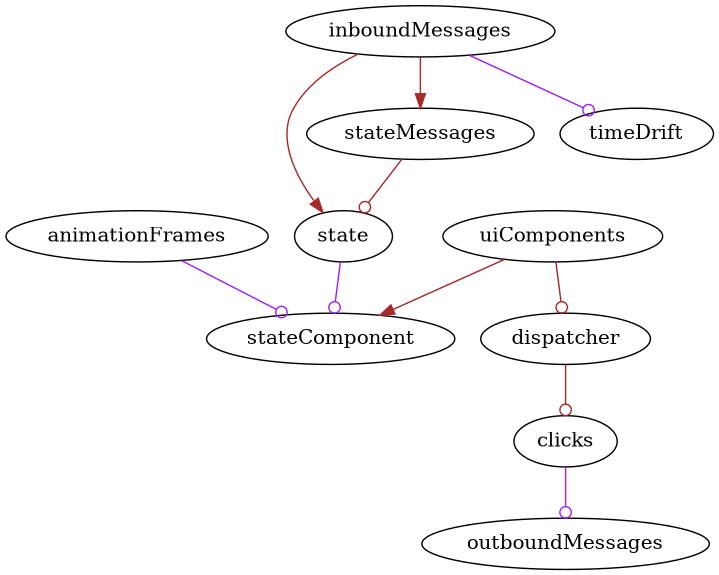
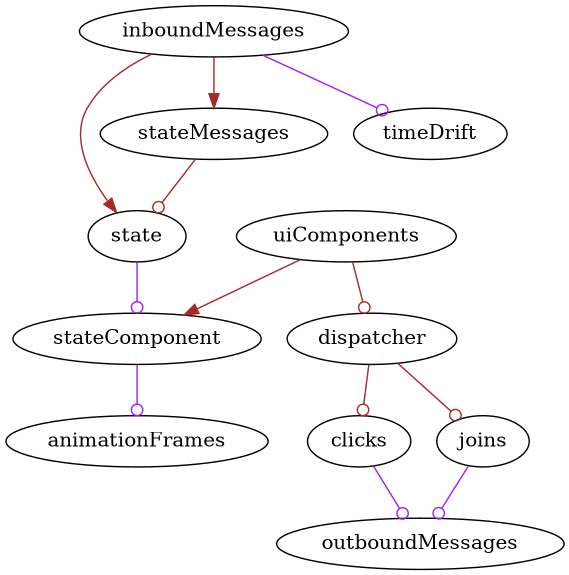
  digraph {
    edge [arrowhead=odot color=brown]
    animationFrames
    stateComponent
    state
    uiComponents
    dispatcher
    clicks
+   joins
    outboundMessages
    inboundMessages
    stateMessages
    timeDrift
-   animationFrames -> stateComponent [color=purple]
+   stateComponent -> animationFrames [color=purple]
    state -> stateComponent [color=purple]
    uiComponents -> stateComponent [arrowhead=normal]
    uiComponents -> dispatcher
    dispatcher -> clicks
+   dispatcher -> joins
    clicks -> outboundMessages [color=purple]
+   joins -> outboundMessages [color=purple]
    inboundMessages -> state [arrowhead=normal]
    inboundMessages -> stateMessages [arrowhead=normal]
    inboundMessages -> timeDrift [color=purple]
    stateMessages -> state
  }
